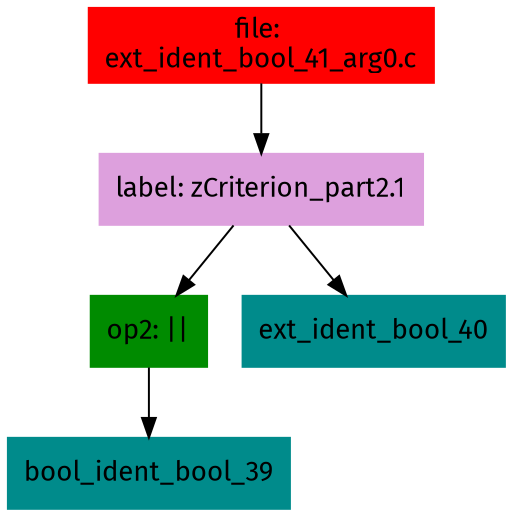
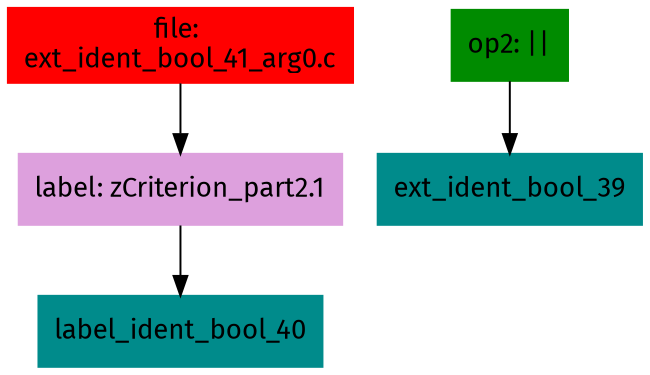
  digraph {
    fontname="Fira Sans"
    node [color=cyan4 fontname="Fira Sans" shape=box style=filled]
    edge [fontname="Fira Sans"]
    n1 [color=red label="file: \next_ident_bool_41_arg0.c"]
    n2 [color=plum label="label: zCriterion_part2.1"]
    n3 [color=green4 label="op2: ||"]
-   n4 [label=ext_ident_bool_40]
-   n5 [label=bool_ident_bool_39]
+   n4 [label=label_ident_bool_40]
+   n5 [label=ext_ident_bool_39]
    n1 -> n2
-   n2 -> n3
    n2 -> n4
    n3 -> n5
  }
